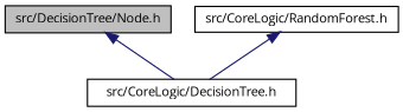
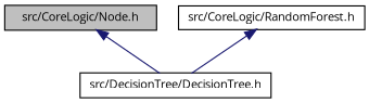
  digraph {
    fontname="Open Sans"
    node [color=black fillcolor=white fontname="Open Sans" fontsize=10 shape=record style=filled]
    edge [color=midnightblue dir=back fontname="Open Sans" fontsize=10 labelfontname=Helvetica labelfontsize=10 style=solid]
-   n1 [fillcolor=grey75 fontcolor=black height=0.2 label="src/DecisionTree/Node.h" width=0.4]
-   n2 [height=0.2 label="src/CoreLogic/DecisionTree.h" width=0.4]
+   n1 [fillcolor=grey75 fontcolor=black height=0.2 label="src/CoreLogic/Node.h" width=0.4]
+   n2 [height=0.2 label="src/DecisionTree/DecisionTree.h" width=0.4]
    n3 [height=0.2 label="src/CoreLogic/RandomForest.h" width=0.4]
    n1 -> n2
    n3 -> n2
  }
